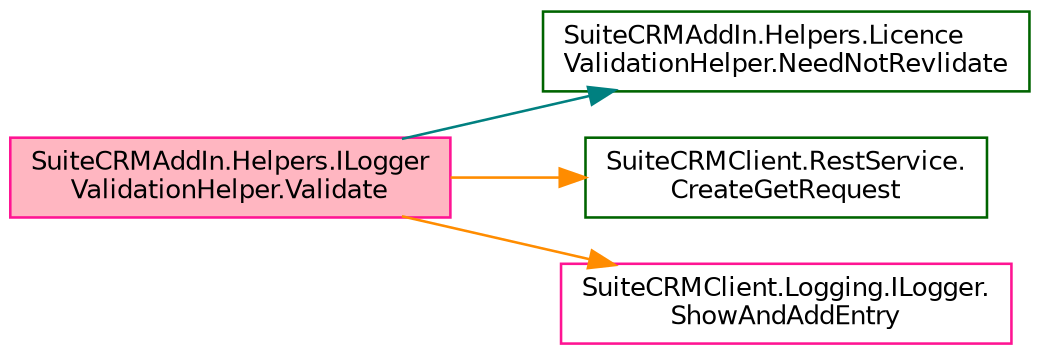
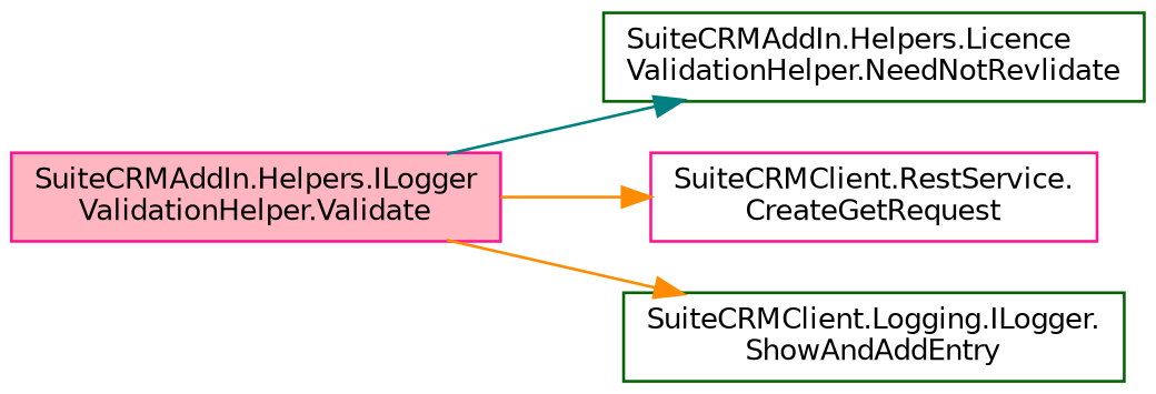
  digraph {
    rankdir=LR
    node [color=deeppink fillcolor=white fontname=Helvetica fontsize=10 shape=record style=filled]
    edge [color=darkorange fontname=Helvetica fontsize=10 labelfontname=Helvetica labelfontsize=10 style=solid]
    n1 [fillcolor=lightpink fontcolor=black height=0.2 label="SuiteCRMAddIn.Helpers.ILogger\lValidationHelper.Validate" width=0.4]
    n2 [color=darkgreen height=0.2 label="SuiteCRMAddIn.Helpers.Licence\lValidationHelper.NeedNotRevlidate" width=0.4]
-   n3 [color=darkgreen height=0.2 label="SuiteCRMClient.RestService.\lCreateGetRequest" width=0.4]
-   n4 [height=0.2 label="SuiteCRMClient.Logging.ILogger.\lShowAndAddEntry" width=0.4]
+   n3 [height=0.2 label="SuiteCRMClient.RestService.\lCreateGetRequest" width=0.4]
+   n4 [color=darkgreen height=0.2 label="SuiteCRMClient.Logging.ILogger.\lShowAndAddEntry" width=0.4]
    n1 -> n2 [color=teal]
    n1 -> n3
    n1 -> n4
  }
